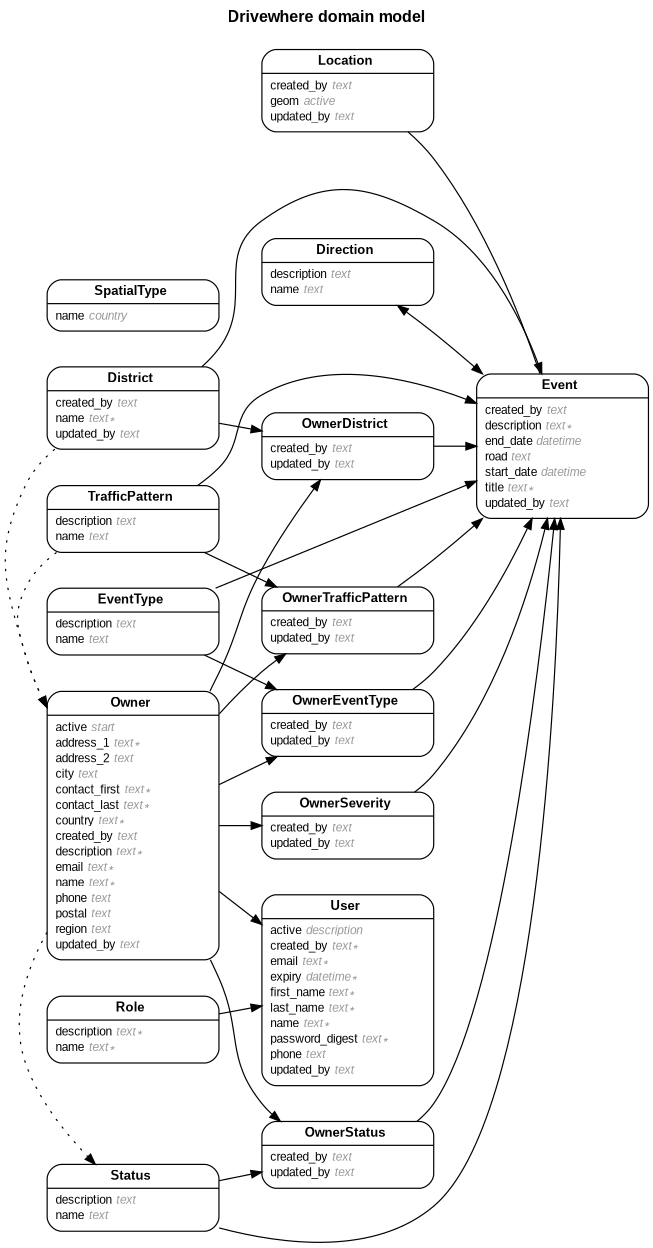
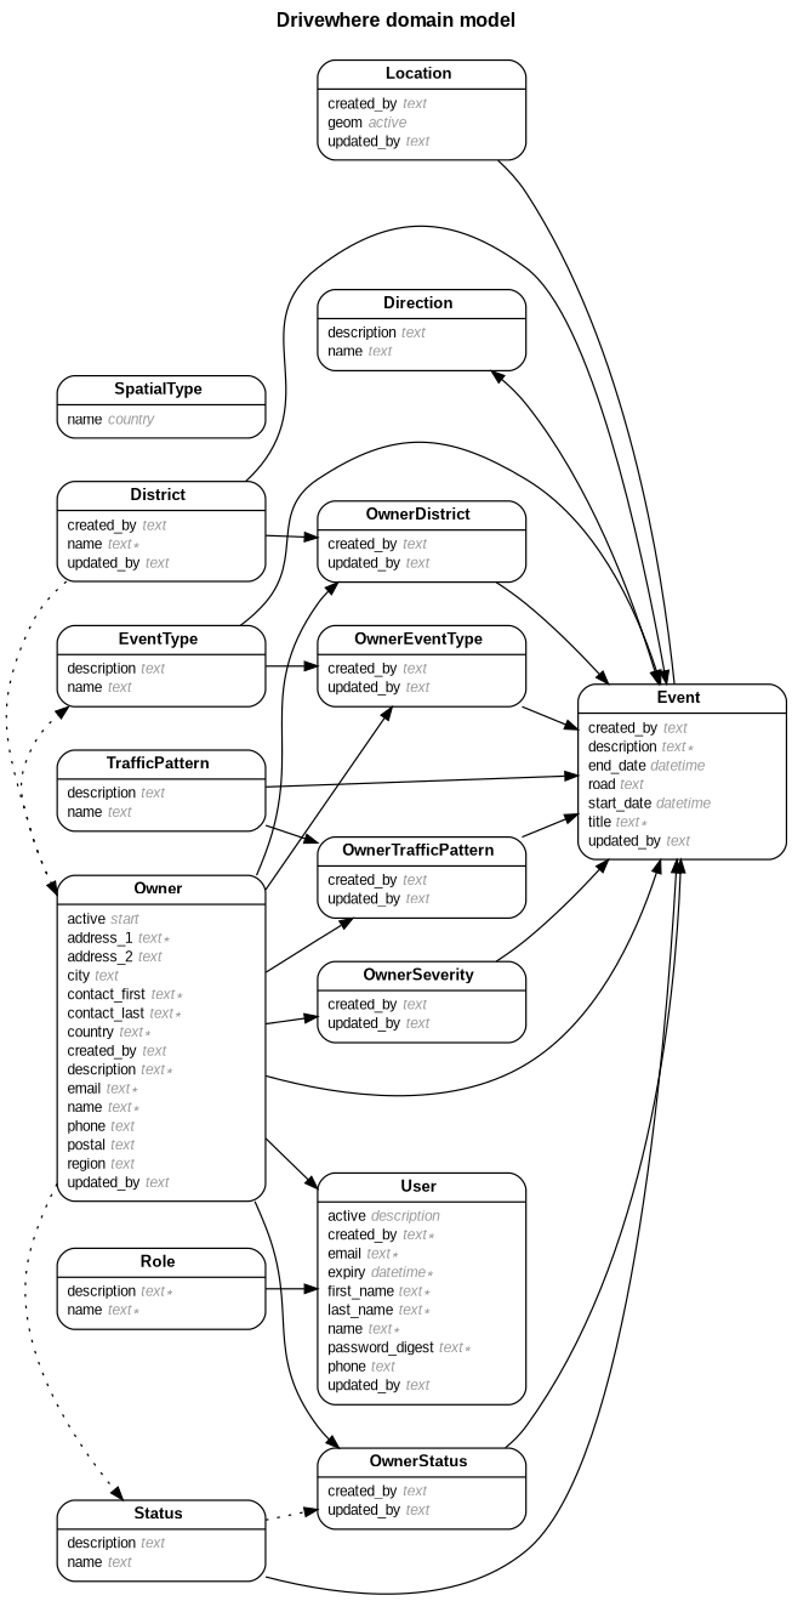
  digraph {
    concentrate=true
    fontname="Arial Bold"
    fontsize=13
    label="Drivewhere domain model\n\n"
    labelloc=t
    nodesep=0.4
    rankdir=LR
    ranksep=0.5
    node [fontname=Arial fontsize=10 margin="0.07,0.05" penwidth=1.0 shape=Mrecord]
    edge [arrowhead=normal arrowsize=0.9 arrowtail=none dir=both fontname=Arial fontsize=7 labelangle=32 labeldistance=1.8 penwidth=1.0 weight=1]
    n1 [label=<<table border="0" align="center" cellspacing="0.5" cellpadding="0" width="134">   <tr><td align="center" valign="bottom" width="130"><font face="Arial Bold" point-size="11">Direction</font></td></tr> </table> | <table border="0" align="left" cellspacing="2" cellpadding="0" width="134">   <tr><td align="left" width="130" port="description">description <font face="Arial Italic" color="grey60">text</font></td></tr>   <tr><td align="left" width="130" port="name">name <font face="Arial Italic" color="grey60">text</font></td></tr> </table> >]
    n2 [label=<<table border="0" align="center" cellspacing="0.5" cellpadding="0" width="134">   <tr><td align="center" valign="bottom" width="130"><font face="Arial Bold" point-size="11">Event</font></td></tr> </table> | <table border="0" align="left" cellspacing="2" cellpadding="0" width="134">   <tr><td align="left" width="130" port="created_by">created_by <font face="Arial Italic" color="grey60">text</font></td></tr>   <tr><td align="left" width="130" port="description">description <font face="Arial Italic" color="grey60">text ∗</font></td></tr>   <tr><td align="left" width="130" port="end_date">end_date <font face="Arial Italic" color="grey60">datetime</font></td></tr>   <tr><td align="left" width="130" port="road">road <font face="Arial Italic" color="grey60">text</font></td></tr>   <tr><td align="left" width="130" port="start_date">start_date <font face="Arial Italic" color="grey60">datetime</font></td></tr>   <tr><td align="left" width="130" port="title">title <font face="Arial Italic" color="grey60">text ∗</font></td></tr>   <tr><td align="left" width="130" port="updated_by">updated_by <font face="Arial Italic" color="grey60">text</font></td></tr> </table> >]
    n3 [label=<<table border="0" align="center" cellspacing="0.5" cellpadding="0" width="134">   <tr><td align="center" valign="bottom" width="130"><font face="Arial Bold" point-size="11">District</font></td></tr> </table> | <table border="0" align="left" cellspacing="2" cellpadding="0" width="134">   <tr><td align="left" width="130" port="created_by">created_by <font face="Arial Italic" color="grey60">text</font></td></tr>   <tr><td align="left" width="130" port="name">name <font face="Arial Italic" color="grey60">text ∗</font></td></tr>   <tr><td align="left" width="130" port="updated_by">updated_by <font face="Arial Italic" color="grey60">text</font></td></tr> </table> >]
    n4 [label=<<table border="0" align="center" cellspacing="0.5" cellpadding="0" width="134">   <tr><td align="center" valign="bottom" width="130"><font face="Arial Bold" point-size="11">Owner</font></td></tr> </table> | <table border="0" align="left" cellspacing="2" cellpadding="0" width="134">   <tr><td align="left" width="130" port="active">active <font face="Arial Italic" color="grey60">start</font></td></tr>   <tr><td align="left" width="130" port="address_1">address_1 <font face="Arial Italic" color="grey60">text ∗</font></td></tr>   <tr><td align="left" width="130" port="address_2">address_2 <font face="Arial Italic" color="grey60">text</font></td></tr>   <tr><td align="left" width="130" port="city">city <font face="Arial Italic" color="grey60">text</font></td></tr>   <tr><td align="left" width="130" port="contact_first">contact_first <font face="Arial Italic" color="grey60">text ∗</font></td></tr>   <tr><td align="left" width="130" port="contact_last">contact_last <font face="Arial Italic" color="grey60">text ∗</font></td></tr>   <tr><td align="left" width="130" port="country">country <font face="Arial Italic" color="grey60">text ∗</font></td></tr>   <tr><td align="left" width="130" port="created_by">created_by <font face="Arial Italic" color="grey60">text</font></td></tr>   <tr><td align="left" width="130" port="description">description <font face="Arial Italic" color="grey60">text ∗</font></td></tr>   <tr><td align="left" width="130" port="email">email <font face="Arial Italic" color="grey60">text ∗</font></td></tr>   <tr><td align="left" width="130" port="name">name <font face="Arial Italic" color="grey60">text ∗</font></td></tr>   <tr><td align="left" width="130" port="phone">phone <font face="Arial Italic" color="grey60">text</font></td></tr>   <tr><td align="left" width="130" port="postal">postal <font face="Arial Italic" color="grey60">text</font></td></tr>   <tr><td align="left" width="130" port="region">region <font face="Arial Italic" color="grey60">text</font></td></tr>   <tr><td align="left" width="130" port="updated_by">updated_by <font face="Arial Italic" color="grey60">text</font></td></tr> </table> >]
    n5 [label=<<table border="0" align="center" cellspacing="0.5" cellpadding="0" width="134">   <tr><td align="center" valign="bottom" width="130"><font face="Arial Bold" point-size="11">OwnerDistrict</font></td></tr> </table> | <table border="0" align="left" cellspacing="2" cellpadding="0" width="134">   <tr><td align="left" width="130" port="created_by">created_by <font face="Arial Italic" color="grey60">text</font></td></tr>   <tr><td align="left" width="130" port="updated_by">updated_by <font face="Arial Italic" color="grey60">text</font></td></tr> </table> >]
    n6 [label=<<table border="0" align="center" cellspacing="0.5" cellpadding="0" width="134">   <tr><td align="center" valign="bottom" width="130"><font face="Arial Bold" point-size="11">EventType</font></td></tr> </table> | <table border="0" align="left" cellspacing="2" cellpadding="0" width="134">   <tr><td align="left" width="130" port="description">description <font face="Arial Italic" color="grey60">text</font></td></tr>   <tr><td align="left" width="130" port="name">name <font face="Arial Italic" color="grey60">text</font></td></tr> </table> >]
    n7 [label=<<table border="0" align="center" cellspacing="0.5" cellpadding="0" width="134">   <tr><td align="center" valign="bottom" width="130"><font face="Arial Bold" point-size="11">OwnerEventType</font></td></tr> </table> | <table border="0" align="left" cellspacing="2" cellpadding="0" width="134">   <tr><td align="left" width="130" port="created_by">created_by <font face="Arial Italic" color="grey60">text</font></td></tr>   <tr><td align="left" width="130" port="updated_by">updated_by <font face="Arial Italic" color="grey60">text</font></td></tr> </table> >]
    n8 [label=<<table border="0" align="center" cellspacing="0.5" cellpadding="0" width="134">   <tr><td align="center" valign="bottom" width="130"><font face="Arial Bold" point-size="11">OwnerSeverity</font></td></tr> </table> | <table border="0" align="left" cellspacing="2" cellpadding="0" width="134">   <tr><td align="left" width="130" port="created_by">created_by <font face="Arial Italic" color="grey60">text</font></td></tr>   <tr><td align="left" width="130" port="updated_by">updated_by <font face="Arial Italic" color="grey60">text</font></td></tr> </table> >]
    n9 [label=<<table border="0" align="center" cellspacing="0.5" cellpadding="0" width="134">   <tr><td align="center" valign="bottom" width="130"><font face="Arial Bold" point-size="11">OwnerStatus</font></td></tr> </table> | <table border="0" align="left" cellspacing="2" cellpadding="0" width="134">   <tr><td align="left" width="130" port="created_by">created_by <font face="Arial Italic" color="grey60">text</font></td></tr>   <tr><td align="left" width="130" port="updated_by">updated_by <font face="Arial Italic" color="grey60">text</font></td></tr> </table> >]
    n10 [label=<<table border="0" align="center" cellspacing="0.5" cellpadding="0" width="134">   <tr><td align="center" valign="bottom" width="130"><font face="Arial Bold" point-size="11">OwnerTrafficPattern</font></td></tr> </table> | <table border="0" align="left" cellspacing="2" cellpadding="0" width="134">   <tr><td align="left" width="130" port="created_by">created_by <font face="Arial Italic" color="grey60">text</font></td></tr>   <tr><td align="left" width="130" port="updated_by">updated_by <font face="Arial Italic" color="grey60">text</font></td></tr> </table> >]
    n11 [label=<<table border="0" align="center" cellspacing="0.5" cellpadding="0" width="134">   <tr><td align="center" valign="bottom" width="130"><font face="Arial Bold" point-size="11">Status</font></td></tr> </table> | <table border="0" align="left" cellspacing="2" cellpadding="0" width="134">   <tr><td align="left" width="130" port="description">description <font face="Arial Italic" color="grey60">text</font></td></tr>   <tr><td align="left" width="130" port="name">name <font face="Arial Italic" color="grey60">text</font></td></tr> </table> >]
    n12 [label=<<table border="0" align="center" cellspacing="0.5" cellpadding="0" width="134">   <tr><td align="center" valign="bottom" width="130"><font face="Arial Bold" point-size="11">User</font></td></tr> </table> | <table border="0" align="left" cellspacing="2" cellpadding="0" width="134">   <tr><td align="left" width="130" port="active">active <font face="Arial Italic" color="grey60">description</font></td></tr>   <tr><td align="left" width="130" port="created_by">created_by <font face="Arial Italic" color="grey60">text ∗</font></td></tr>   <tr><td align="left" width="130" port="email">email <font face="Arial Italic" color="grey60">text ∗</font></td></tr>   <tr><td align="left" width="130" port="expiry">expiry <font face="Arial Italic" color="grey60">datetime ∗</font></td></tr>   <tr><td align="left" width="130" port="first_name">first_name <font face="Arial Italic" color="grey60">text ∗</font></td></tr>   <tr><td align="left" width="130" port="last_name">last_name <font face="Arial Italic" color="grey60">text ∗</font></td></tr>   <tr><td align="left" width="130" port="name">name <font face="Arial Italic" color="grey60">text ∗</font></td></tr>   <tr><td align="left" width="130" port="password_digest">password_digest <font face="Arial Italic" color="grey60">text ∗</font></td></tr>   <tr><td align="left" width="130" port="phone">phone <font face="Arial Italic" color="grey60">text</font></td></tr>   <tr><td align="left" width="130" port="updated_by">updated_by <font face="Arial Italic" color="grey60">text</font></td></tr> </table> >]
    n13 [label=<<table border="0" align="center" cellspacing="0.5" cellpadding="0" width="134">   <tr><td align="center" valign="bottom" width="130"><font face="Arial Bold" point-size="11">Location</font></td></tr> </table> | <table border="0" align="left" cellspacing="2" cellpadding="0" width="134">   <tr><td align="left" width="130" port="created_by">created_by <font face="Arial Italic" color="grey60">text</font></td></tr>   <tr><td align="left" width="130" port="geom">geom <font face="Arial Italic" color="grey60">active</font></td></tr>   <tr><td align="left" width="130" port="updated_by">updated_by <font face="Arial Italic" color="grey60">text</font></td></tr> </table> >]
    n14 [label=<<table border="0" align="center" cellspacing="0.5" cellpadding="0" width="134">   <tr><td align="center" valign="bottom" width="130"><font face="Arial Bold" point-size="11">Role</font></td></tr> </table> | <table border="0" align="left" cellspacing="2" cellpadding="0" width="134">   <tr><td align="left" width="130" port="description">description <font face="Arial Italic" color="grey60">text ∗</font></td></tr>   <tr><td align="left" width="130" port="name">name <font face="Arial Italic" color="grey60">text ∗</font></td></tr> </table> >]
    n15 [label=<<table border="0" align="center" cellspacing="0.5" cellpadding="0" width="134">   <tr><td align="center" valign="bottom" width="130"><font face="Arial Bold" point-size="11">SpatialType</font></td></tr> </table> | <table border="0" align="left" cellspacing="2" cellpadding="0" width="134">   <tr><td align="left" width="130" port="name">name <font face="Arial Italic" color="grey60">country</font></td></tr> </table> >]
    n16 [label=<<table border="0" align="center" cellspacing="0.5" cellpadding="0" width="134">   <tr><td align="center" valign="bottom" width="130"><font face="Arial Bold" point-size="11">TrafficPattern</font></td></tr> </table> | <table border="0" align="left" cellspacing="2" cellpadding="0" width="134">   <tr><td align="left" width="130" port="description">description <font face="Arial Italic" color="grey60">text</font></td></tr>   <tr><td align="left" width="130" port="name">name <font face="Arial Italic" color="grey60">text</font></td></tr> </table> >]
    n1 -> n2
    n2 -> n1
    n3 -> n2
    n3 -> n4 [constraint=false style=dotted weight=2]
    n3 -> n5 [weight=2]
+   n4 -> n2 [weight=2]
    n4 -> n5 [weight=2]
+   n4 -> n6 [constraint=false style=dotted]
    n4 -> n7 [weight=2]
    n4 -> n8 [weight=2]
    n4 -> n9 [weight=2]
    n4 -> n10
    n4 -> n11 [constraint=false style=dotted]
    n4 -> n12 [weight=2]
    n5 -> n2
    n6 -> n2
    n6 -> n7 [weight=2]
    n7 -> n2
    n8 -> n2
    n9 -> n2
    n10 -> n2
    n11 -> n2
-   n11 -> n9
+   n11 -> n9 [style=dotted]
    n13 -> n2 [arrowhead=none weight=2]
    n14 -> n12 [weight=2]
    n16 -> n2 [weight=2]
    n16 -> n4 [constraint=false style=dotted]
    n16 -> n10 [weight=2]
  }
